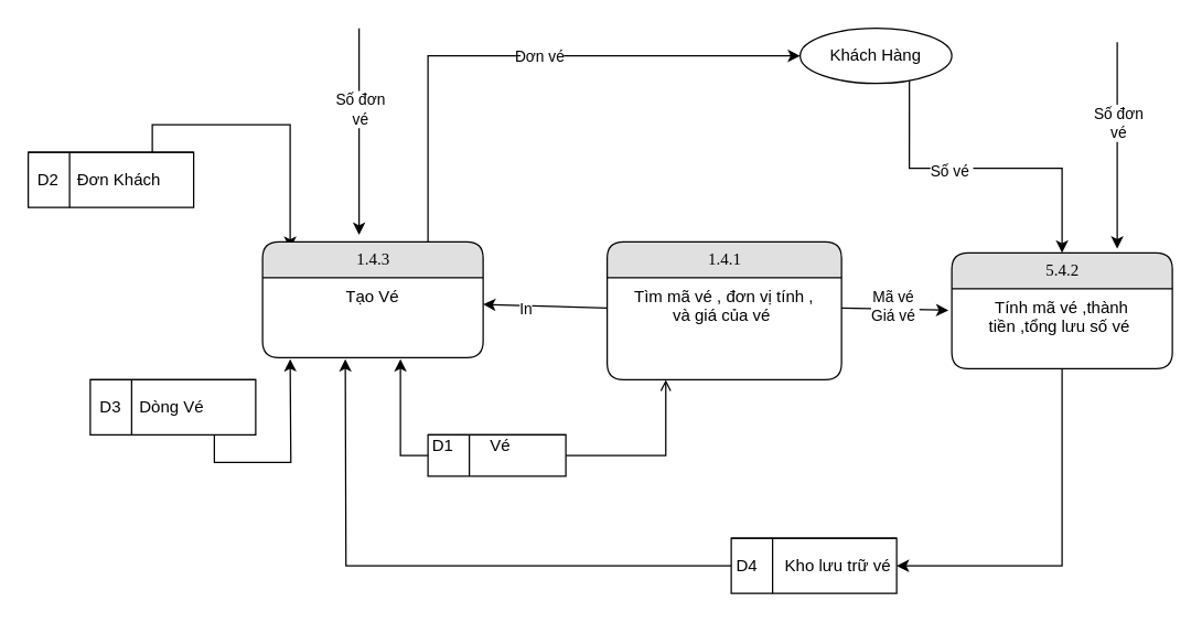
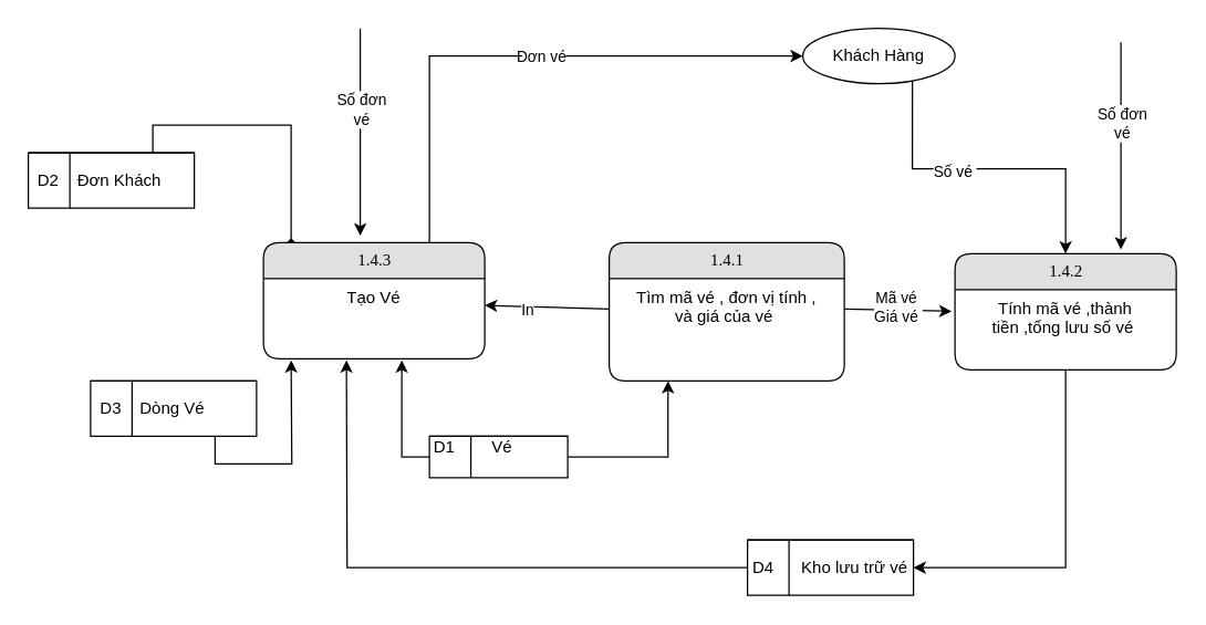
  <mxCell id="0" />
  <mxCell id="1" parent="0" />
  <mxCell id="2" value="1.4.1" style="swimlane;html=1;fontStyle=0;childLayout=stackLayout;horizontal=1;startSize=26;fillColor=#e0e0e0;horizontalStack=0;resizeParent=1;resizeLast=0;collapsible=1;marginBottom=0;swimlaneFillColor=#ffffff;align=center;rounded=1;shadow=0;comic=0;labelBackgroundColor=none;strokeWidth=1;fontFamily=Verdana;fontSize=12" parent="1" vertex="1"><mxGeometry x="440" y="175" width="170" height="100" as="geometry" /></mxCell>
  <mxCell id="3" value="Tìm mã vé , đơn vị tính ,&lt;br&gt;và giá của vé&amp;nbsp;" style="text;html=1;strokeColor=none;fillColor=none;spacingLeft=4;spacingRight=4;whiteSpace=wrap;overflow=hidden;rotatable=0;points=[[0,0.5],[1,0.5]];portConstraint=eastwest;align=center;" parent="2" vertex="1"><mxGeometry y="26" width="170" height="44" as="geometry" /></mxCell>
  <mxCell id="4" style="edgeStyle=orthogonalEdgeStyle;rounded=0;orthogonalLoop=1;jettySize=auto;html=1;exitX=0.75;exitY=1;exitDx=0;exitDy=0;" edge="1" parent="1" source="6" target="21"><mxGeometry relative="1" as="geometry" /></mxCell>
  <mxCell id="5" value="Số vé&amp;nbsp;" style="edgeLabel;html=1;align=center;verticalAlign=middle;resizable=0;points=[];" vertex="1" connectable="0" parent="4"><mxGeometry x="-0.207" y="-2" relative="1" as="geometry"><mxPoint as="offset" /></mxGeometry></mxCell>
  <mxCell id="6" value="Khách Hàng" style="ellipse;whiteSpace=wrap;html=1;" vertex="1" parent="1"><mxGeometry x="580" y="20" width="110" height="40" as="geometry" /></mxCell>
- <mxCell id="7" style="edgeStyle=orthogonalEdgeStyle;rounded=0;orthogonalLoop=1;jettySize=auto;html=1;exitX=0.75;exitY=0;exitDx=0;exitDy=0;entryX=0.125;entryY=0.06;entryDx=0;entryDy=0;entryPerimeter=0;" edge="1" parent="1" source="8" target="18"><mxGeometry relative="1" as="geometry" /></mxCell>
+ <mxCell id="7" style="edgeStyle=orthogonalEdgeStyle;rounded=0;orthogonalLoop=1;jettySize=auto;html=1;exitX=0.75;exitY=0;exitDx=0;exitDy=0;entryX=0.125;entryY=0.06;entryDx=0;entryDy=0;entryPerimeter=0;endArrow=diamond;" edge="1" parent="1" source="8" target="18"><mxGeometry relative="1" as="geometry" /></mxCell>
  <mxCell id="8" value="D2&amp;nbsp; &amp;nbsp; Đơn Khách&amp;nbsp; &amp;nbsp; &amp;nbsp;" style="shape=internalStorage;whiteSpace=wrap;html=1;backgroundOutline=1;dx=30;dy=0;" vertex="1" parent="1"><mxGeometry x="20" y="110" width="120" height="40" as="geometry" /></mxCell>
  <mxCell id="9" style="edgeStyle=orthogonalEdgeStyle;rounded=0;orthogonalLoop=1;jettySize=auto;html=1;exitX=0.75;exitY=1;exitDx=0;exitDy=0;" edge="1" parent="1" source="10"><mxGeometry relative="1" as="geometry"><mxPoint x="210" y="260" as="targetPoint" /></mxGeometry></mxCell>
  <mxCell id="10" value="D3&amp;nbsp; &amp;nbsp; Dòng Vé&amp;nbsp; &amp;nbsp; &amp;nbsp; &amp;nbsp; &amp;nbsp;" style="shape=internalStorage;whiteSpace=wrap;html=1;backgroundOutline=1;dx=30;dy=0;" vertex="1" parent="1"><mxGeometry x="65" y="275" width="120" height="40" as="geometry" /></mxCell>
  <mxCell id="11" style="edgeStyle=orthogonalEdgeStyle;rounded=0;orthogonalLoop=1;jettySize=auto;html=1;exitX=0;exitY=0.5;exitDx=0;exitDy=0;" edge="1" parent="1" source="12"><mxGeometry relative="1" as="geometry"><mxPoint x="250" y="260" as="targetPoint" /></mxGeometry></mxCell>
- <mxCell id="12" value="D4&amp;nbsp; &amp;nbsp; &amp;nbsp; Kho lưu trữ vé" style="shape=internalStorage;whiteSpace=wrap;html=1;backgroundOutline=1;dx=30;dy=0;" vertex="1" parent="1"><mxGeometry x="530" y="390" width="120" height="40" as="geometry" /></mxCell>
+ <mxCell id="12" value="D4&amp;nbsp; &amp;nbsp; &amp;nbsp; Kho lưu trữ vé" style="shape=internalStorage;whiteSpace=wrap;html=1;backgroundOutline=1;dx=30;dy=0;" vertex="1" parent="1"><mxGeometry x="540" y="390" width="120" height="40" as="geometry" /></mxCell>
  <mxCell id="13" style="edgeStyle=orthogonalEdgeStyle;rounded=0;orthogonalLoop=1;jettySize=auto;html=1;exitX=0;exitY=0.5;exitDx=0;exitDy=0;" edge="1" parent="1" source="15"><mxGeometry relative="1" as="geometry"><mxPoint x="290" y="260" as="targetPoint" /></mxGeometry></mxCell>
- <mxCell id="14" style="edgeStyle=orthogonalEdgeStyle;rounded=0;orthogonalLoop=1;jettySize=auto;html=1;exitX=1;exitY=0.5;exitDx=0;exitDy=0;entryX=0.25;entryY=1;entryDx=0;entryDy=0;endArrow=open;" edge="1" parent="1" source="15" target="2"><mxGeometry relative="1" as="geometry" /></mxCell>
+ <mxCell id="14" style="edgeStyle=orthogonalEdgeStyle;rounded=0;orthogonalLoop=1;jettySize=auto;html=1;exitX=1;exitY=0.5;exitDx=0;exitDy=0;entryX=0.25;entryY=1;entryDx=0;entryDy=0;" edge="1" parent="1" source="15" target="2"><mxGeometry relative="1" as="geometry" /></mxCell>
  <mxCell id="15" value="D1&amp;nbsp; &amp;nbsp; &amp;nbsp; &amp;nbsp; Vé&amp;nbsp; &amp;nbsp; &amp;nbsp; &amp;nbsp; &amp;nbsp; &amp;nbsp; &amp;nbsp; &amp;nbsp;" style="shape=internalStorage;whiteSpace=wrap;html=1;backgroundOutline=1;dx=30;dy=0;" vertex="1" parent="1"><mxGeometry x="310" y="315" width="100" height="30" as="geometry" /></mxCell>
  <mxCell id="16" style="edgeStyle=orthogonalEdgeStyle;rounded=0;orthogonalLoop=1;jettySize=auto;html=1;exitX=0.75;exitY=0;exitDx=0;exitDy=0;entryX=0;entryY=0.5;entryDx=0;entryDy=0;" edge="1" parent="1" source="18" target="6"><mxGeometry relative="1" as="geometry" /></mxCell>
  <mxCell id="17" value="Đơn vé" style="edgeLabel;html=1;align=center;verticalAlign=middle;resizable=0;points=[];" vertex="1" connectable="0" parent="16"><mxGeometry x="0.063" relative="1" as="geometry"><mxPoint as="offset" /></mxGeometry></mxCell>
  <mxCell id="18" value="1.4.3" style="swimlane;html=1;fontStyle=0;childLayout=stackLayout;horizontal=1;startSize=26;fillColor=#e0e0e0;horizontalStack=0;resizeParent=1;resizeLast=0;collapsible=1;marginBottom=0;swimlaneFillColor=#ffffff;align=center;rounded=1;shadow=0;comic=0;labelBackgroundColor=none;strokeWidth=1;fontFamily=Verdana;fontSize=12" vertex="1" parent="1"><mxGeometry x="190" y="175" width="160" height="84" as="geometry" /></mxCell>
  <mxCell id="19" value="Tạo Vé" style="text;html=1;strokeColor=none;fillColor=none;spacingLeft=4;spacingRight=4;whiteSpace=wrap;overflow=hidden;rotatable=0;points=[[0,0.5],[1,0.5]];portConstraint=eastwest;align=center;" vertex="1" parent="18"><mxGeometry y="26" width="160" height="34" as="geometry" /></mxCell>
  <mxCell id="20" style="edgeStyle=orthogonalEdgeStyle;rounded=0;orthogonalLoop=1;jettySize=auto;html=1;exitX=0.5;exitY=1;exitDx=0;exitDy=0;entryX=1;entryY=0.5;entryDx=0;entryDy=0;" edge="1" parent="1" source="21" target="12"><mxGeometry relative="1" as="geometry" /></mxCell>
- <mxCell id="21" value="5.4.2" style="swimlane;html=1;fontStyle=0;childLayout=stackLayout;horizontal=1;startSize=26;fillColor=#e0e0e0;horizontalStack=0;resizeParent=1;resizeLast=0;collapsible=1;marginBottom=0;swimlaneFillColor=#ffffff;align=center;rounded=1;shadow=0;comic=0;labelBackgroundColor=none;strokeWidth=1;fontFamily=Verdana;fontSize=12" vertex="1" parent="1"><mxGeometry x="690" y="183" width="160" height="84" as="geometry" /></mxCell>
+ <mxCell id="21" value="1.4.2" style="swimlane;html=1;fontStyle=0;childLayout=stackLayout;horizontal=1;startSize=26;fillColor=#e0e0e0;horizontalStack=0;resizeParent=1;resizeLast=0;collapsible=1;marginBottom=0;swimlaneFillColor=#ffffff;align=center;rounded=1;shadow=0;comic=0;labelBackgroundColor=none;strokeWidth=1;fontFamily=Verdana;fontSize=12" vertex="1" parent="1"><mxGeometry x="690" y="183" width="160" height="84" as="geometry" /></mxCell>
  <mxCell id="22" value="Tính mã vé ,thành &lt;br&gt;tiền ,tổng lưu số vé&amp;nbsp;" style="text;html=1;strokeColor=none;fillColor=none;spacingLeft=4;spacingRight=4;whiteSpace=wrap;overflow=hidden;rotatable=0;points=[[0,0.5],[1,0.5]];portConstraint=eastwest;align=center;" vertex="1" parent="21"><mxGeometry y="26" width="160" height="44" as="geometry" /></mxCell>
  <mxCell id="23" value="" style="endArrow=classic;html=1;" edge="1" parent="1"><mxGeometry width="50" height="50" relative="1" as="geometry"><mxPoint x="810" y="30" as="sourcePoint" /><mxPoint x="810" y="180" as="targetPoint" /></mxGeometry></mxCell>
  <mxCell id="24" value="Số đơn&lt;br&gt;vé" style="edgeLabel;html=1;align=center;verticalAlign=middle;resizable=0;points=[];" vertex="1" connectable="0" parent="23"><mxGeometry x="-0.229" relative="1" as="geometry"><mxPoint as="offset" /></mxGeometry></mxCell>
  <mxCell id="25" style="rounded=0;orthogonalLoop=1;jettySize=auto;html=1;exitX=1;exitY=0.5;exitDx=0;exitDy=0;entryX=-0.015;entryY=0.355;entryDx=0;entryDy=0;entryPerimeter=0;" edge="1" parent="1" source="3" target="22"><mxGeometry relative="1" as="geometry" /></mxCell>
  <mxCell id="26" value="Mã vé&amp;nbsp;&lt;br&gt;Giá vé&amp;nbsp;" style="edgeLabel;html=1;align=center;verticalAlign=middle;resizable=0;points=[];" vertex="1" connectable="0" parent="25"><mxGeometry x="-0.398" y="2" relative="1" as="geometry"><mxPoint x="15" as="offset" /></mxGeometry></mxCell>
  <mxCell id="27" style="edgeStyle=none;rounded=0;orthogonalLoop=1;jettySize=auto;html=1;exitX=0;exitY=0.5;exitDx=0;exitDy=0;" edge="1" parent="1" source="3" target="19"><mxGeometry relative="1" as="geometry" /></mxCell>
  <mxCell id="28" value="In" style="edgeLabel;html=1;align=center;verticalAlign=middle;resizable=0;points=[];" vertex="1" connectable="0" parent="27"><mxGeometry x="0.301" y="2" relative="1" as="geometry"><mxPoint as="offset" /></mxGeometry></mxCell>
  <mxCell id="29" value="" style="endArrow=classic;html=1;" edge="1" parent="1"><mxGeometry width="50" height="50" relative="1" as="geometry"><mxPoint x="260" y="20" as="sourcePoint" /><mxPoint x="260" y="170" as="targetPoint" /></mxGeometry></mxCell>
  <mxCell id="30" value="Số đơn&lt;br&gt;vé" style="edgeLabel;html=1;align=center;verticalAlign=middle;resizable=0;points=[];" vertex="1" connectable="0" parent="29"><mxGeometry x="-0.229" relative="1" as="geometry"><mxPoint as="offset" /></mxGeometry></mxCell>
